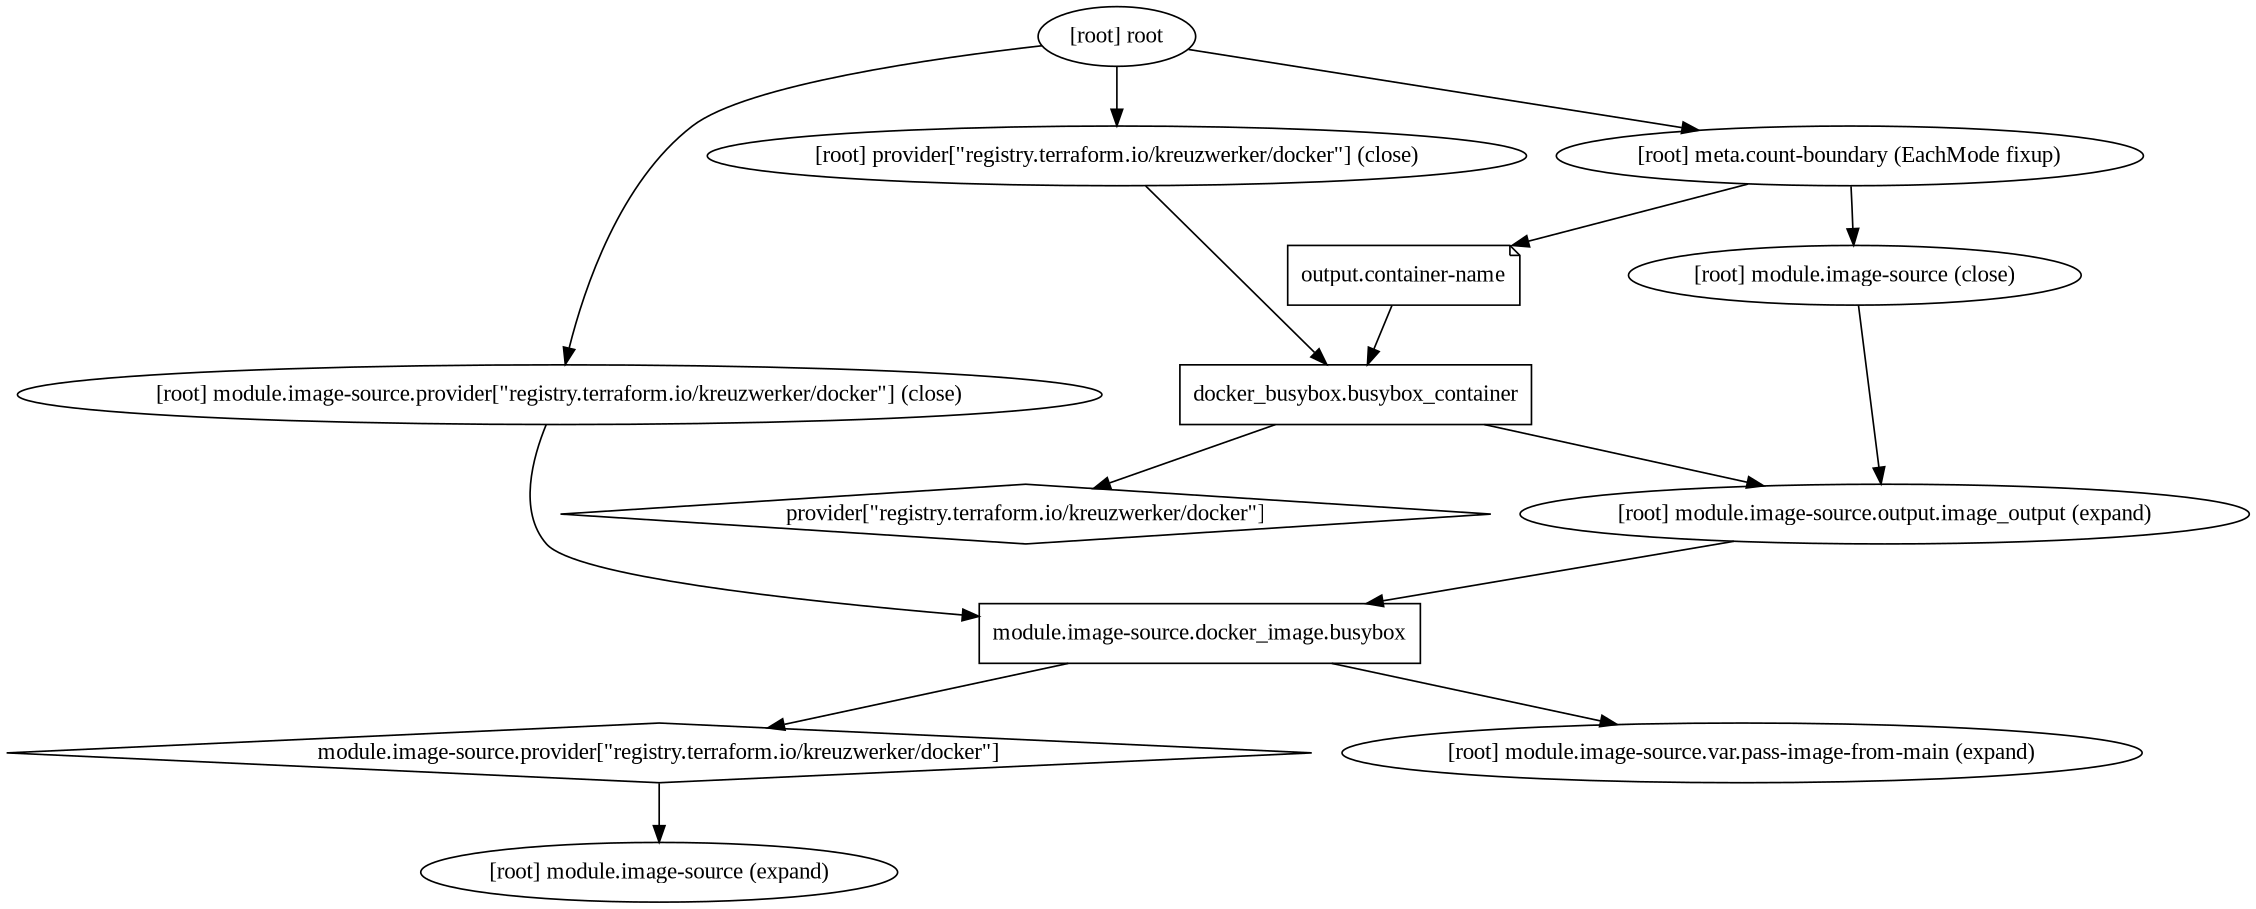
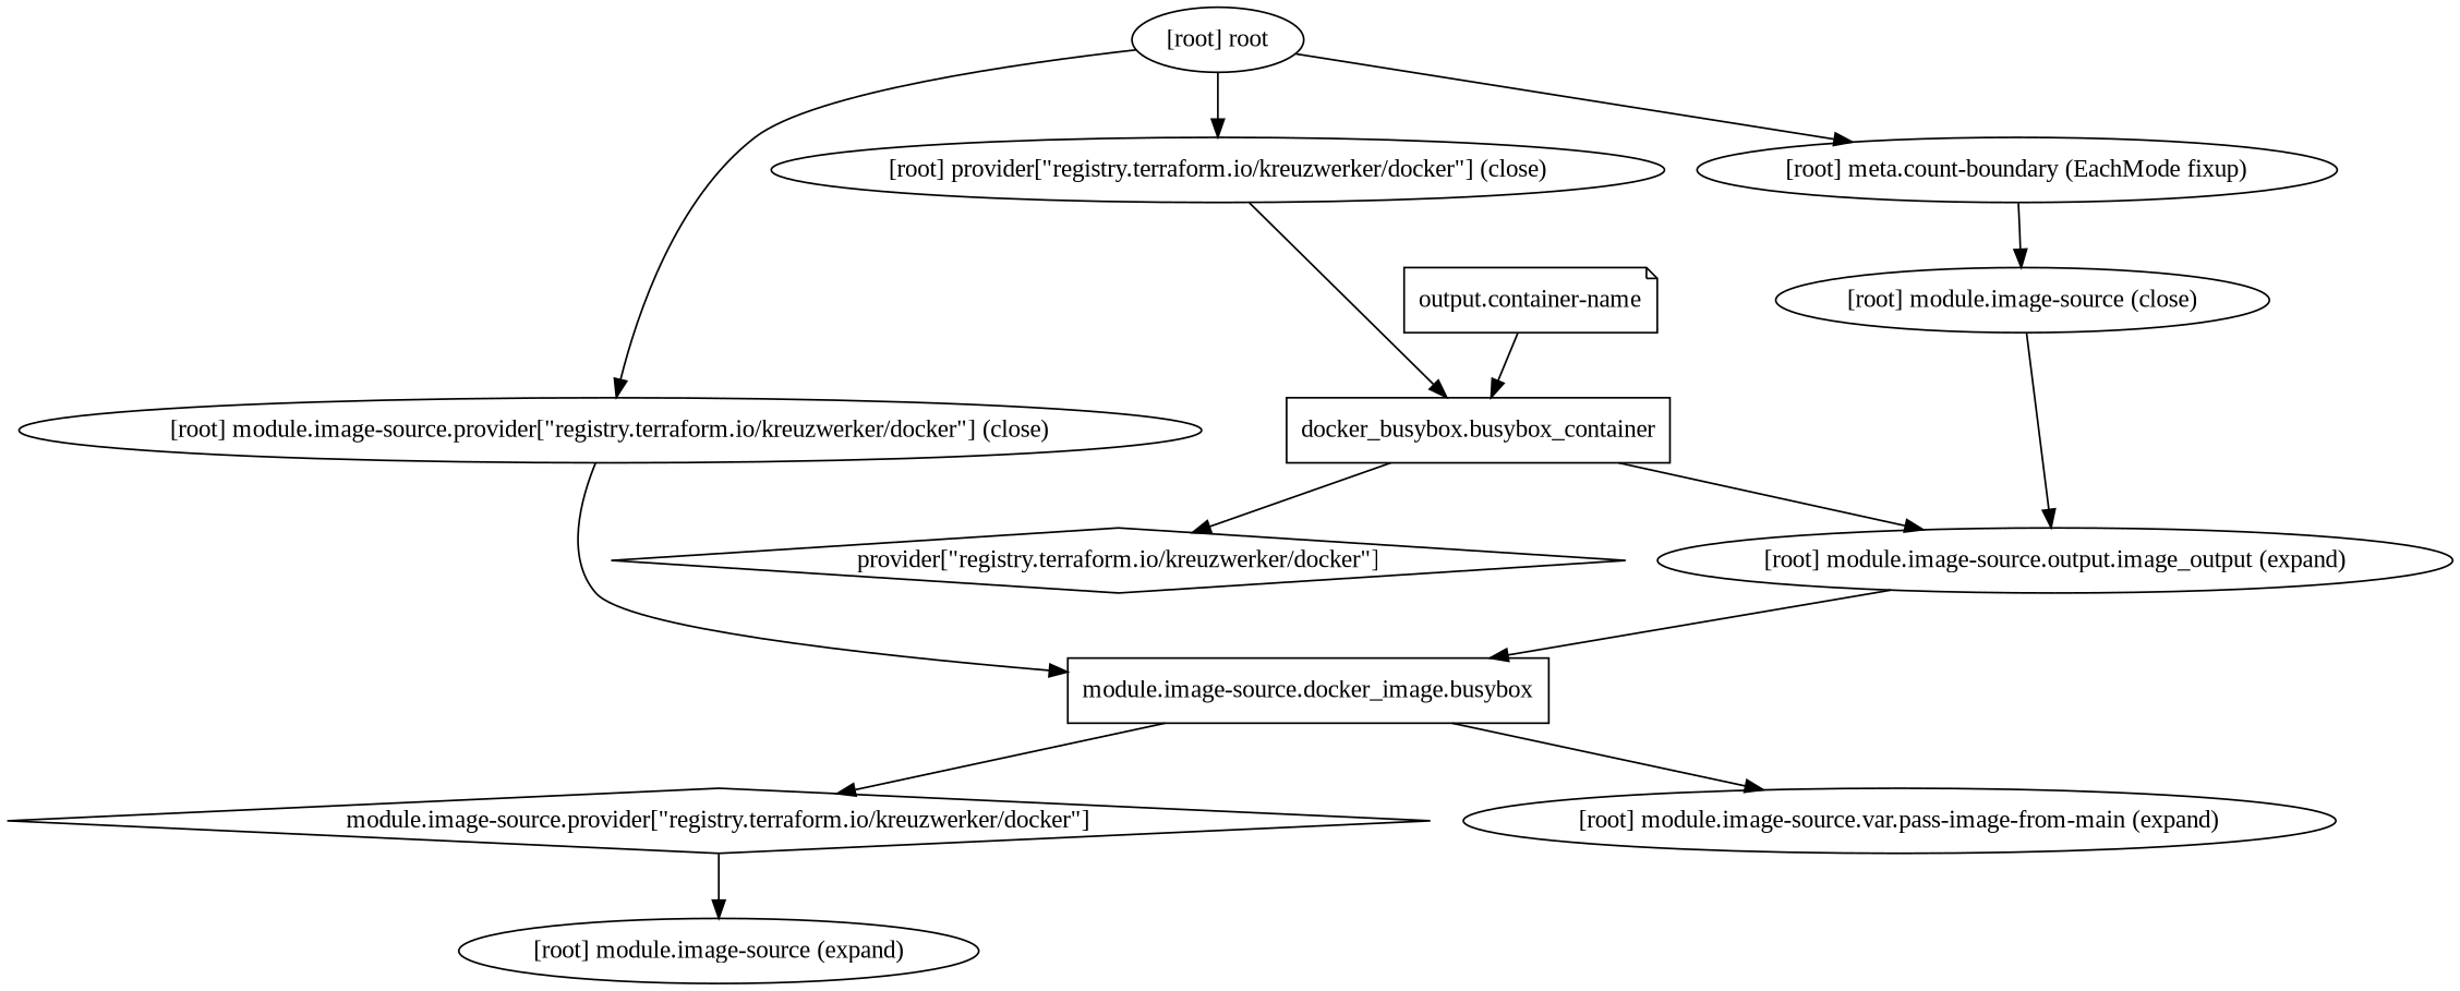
  digraph {
    compound=true
    fontname="Liberation Serif"
    newrank=true
    node [fontname="Liberation Serif"]
    edge [fontname="Liberation Serif"]
    n1 [label="docker_busybox.busybox_container" shape=box]
    n2 [label="provider[\"registry.terraform.io/kreuzwerker/docker\"]" shape=diamond]
    "[root] module.image-source.output.image_output (expand)"
    n4 [label="module.image-source.docker_image.busybox" shape=box]
    n5 [label="module.image-source.provider[\"registry.terraform.io/kreuzwerker/docker\"]" shape=diamond]
    "[root] module.image-source.var.pass-image-from-main (expand)"
    "[root] module.image-source (expand)"
    n8 [label="output.container-name" shape=note]
    "[root] meta.count-boundary (EachMode fixup)"
    "[root] module.image-source (close)"
    "[root] module.image-source.provider[\"registry.terraform.io/kreuzwerker/docker\"] (close)"
    "[root] provider[\"registry.terraform.io/kreuzwerker/docker\"] (close)"
    "[root] root"
    subgraph sub_1 {
      n1
      n2
      "[root] module.image-source.output.image_output (expand)"
      n4
      n5
      "[root] module.image-source.var.pass-image-from-main (expand)"
      "[root] module.image-source (expand)"
      n8
      "[root] meta.count-boundary (EachMode fixup)"
      "[root] module.image-source (close)"
      "[root] module.image-source.provider[\"registry.terraform.io/kreuzwerker/docker\"] (close)"
      "[root] provider[\"registry.terraform.io/kreuzwerker/docker\"] (close)"
      "[root] root"
    }
    n1 -> n2
    n1 -> "[root] module.image-source.output.image_output (expand)"
    "[root] module.image-source.output.image_output (expand)" -> n4
    n4 -> n5
    n4 -> "[root] module.image-source.var.pass-image-from-main (expand)"
    n5 -> "[root] module.image-source (expand)"
    n8 -> n1
-   "[root] meta.count-boundary (EachMode fixup)" -> n8
    "[root] meta.count-boundary (EachMode fixup)" -> "[root] module.image-source (close)"
    "[root] module.image-source (close)" -> "[root] module.image-source.output.image_output (expand)"
    "[root] module.image-source.provider[\"registry.terraform.io/kreuzwerker/docker\"] (close)" -> n4
    "[root] provider[\"registry.terraform.io/kreuzwerker/docker\"] (close)" -> n1
    "[root] root" -> "[root] meta.count-boundary (EachMode fixup)"
    "[root] root" -> "[root] module.image-source.provider[\"registry.terraform.io/kreuzwerker/docker\"] (close)"
    "[root] root" -> "[root] provider[\"registry.terraform.io/kreuzwerker/docker\"] (close)"
  }
